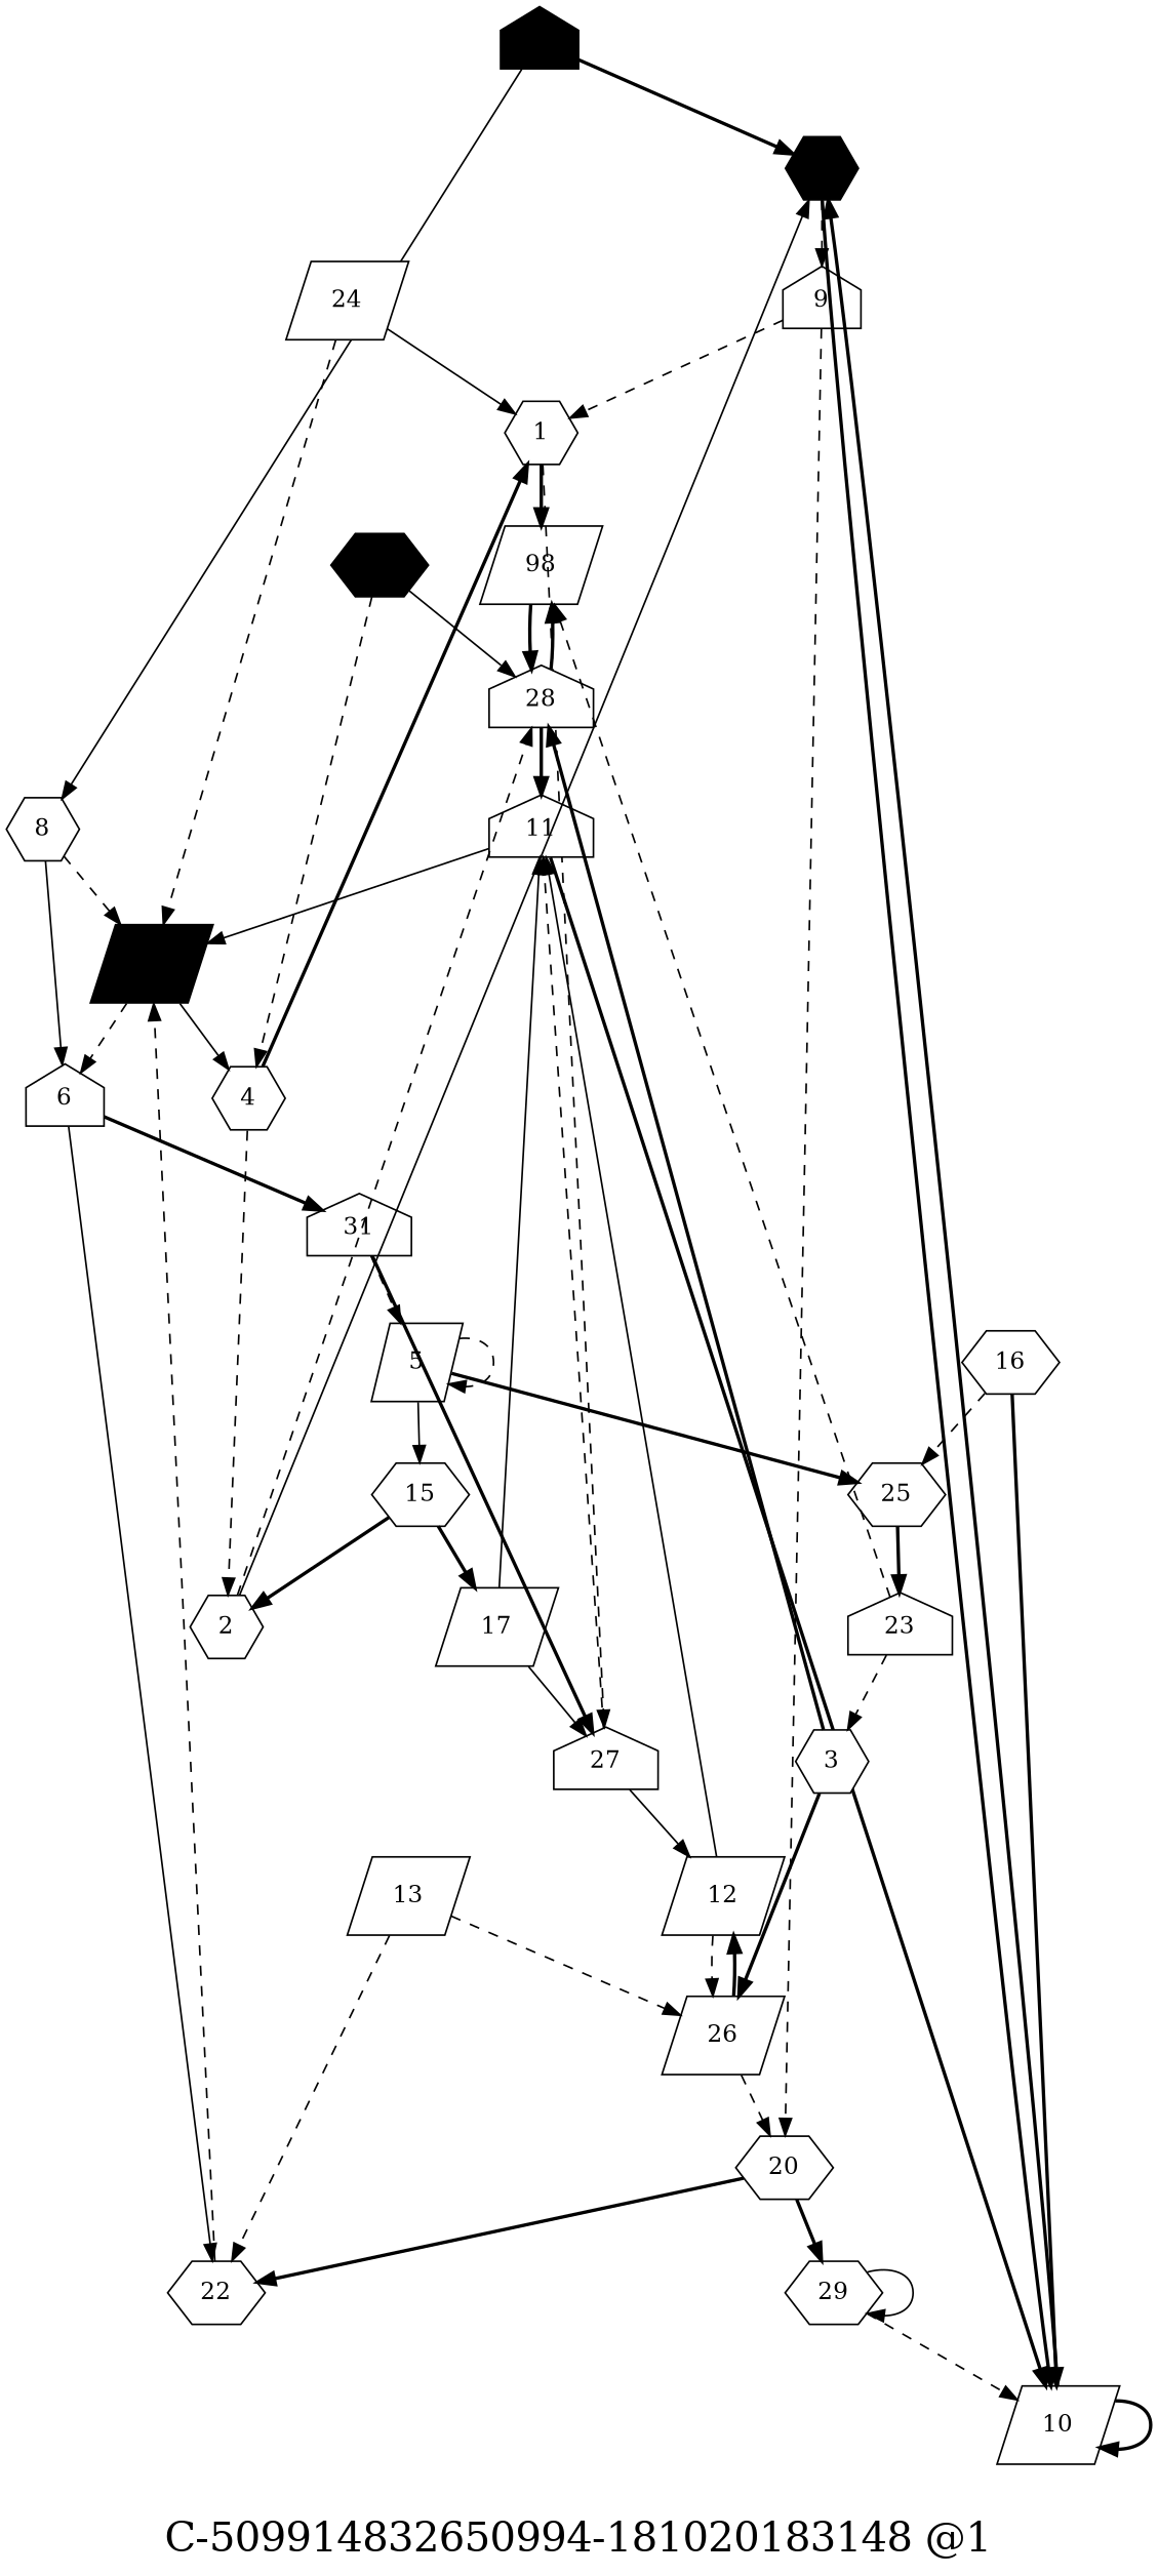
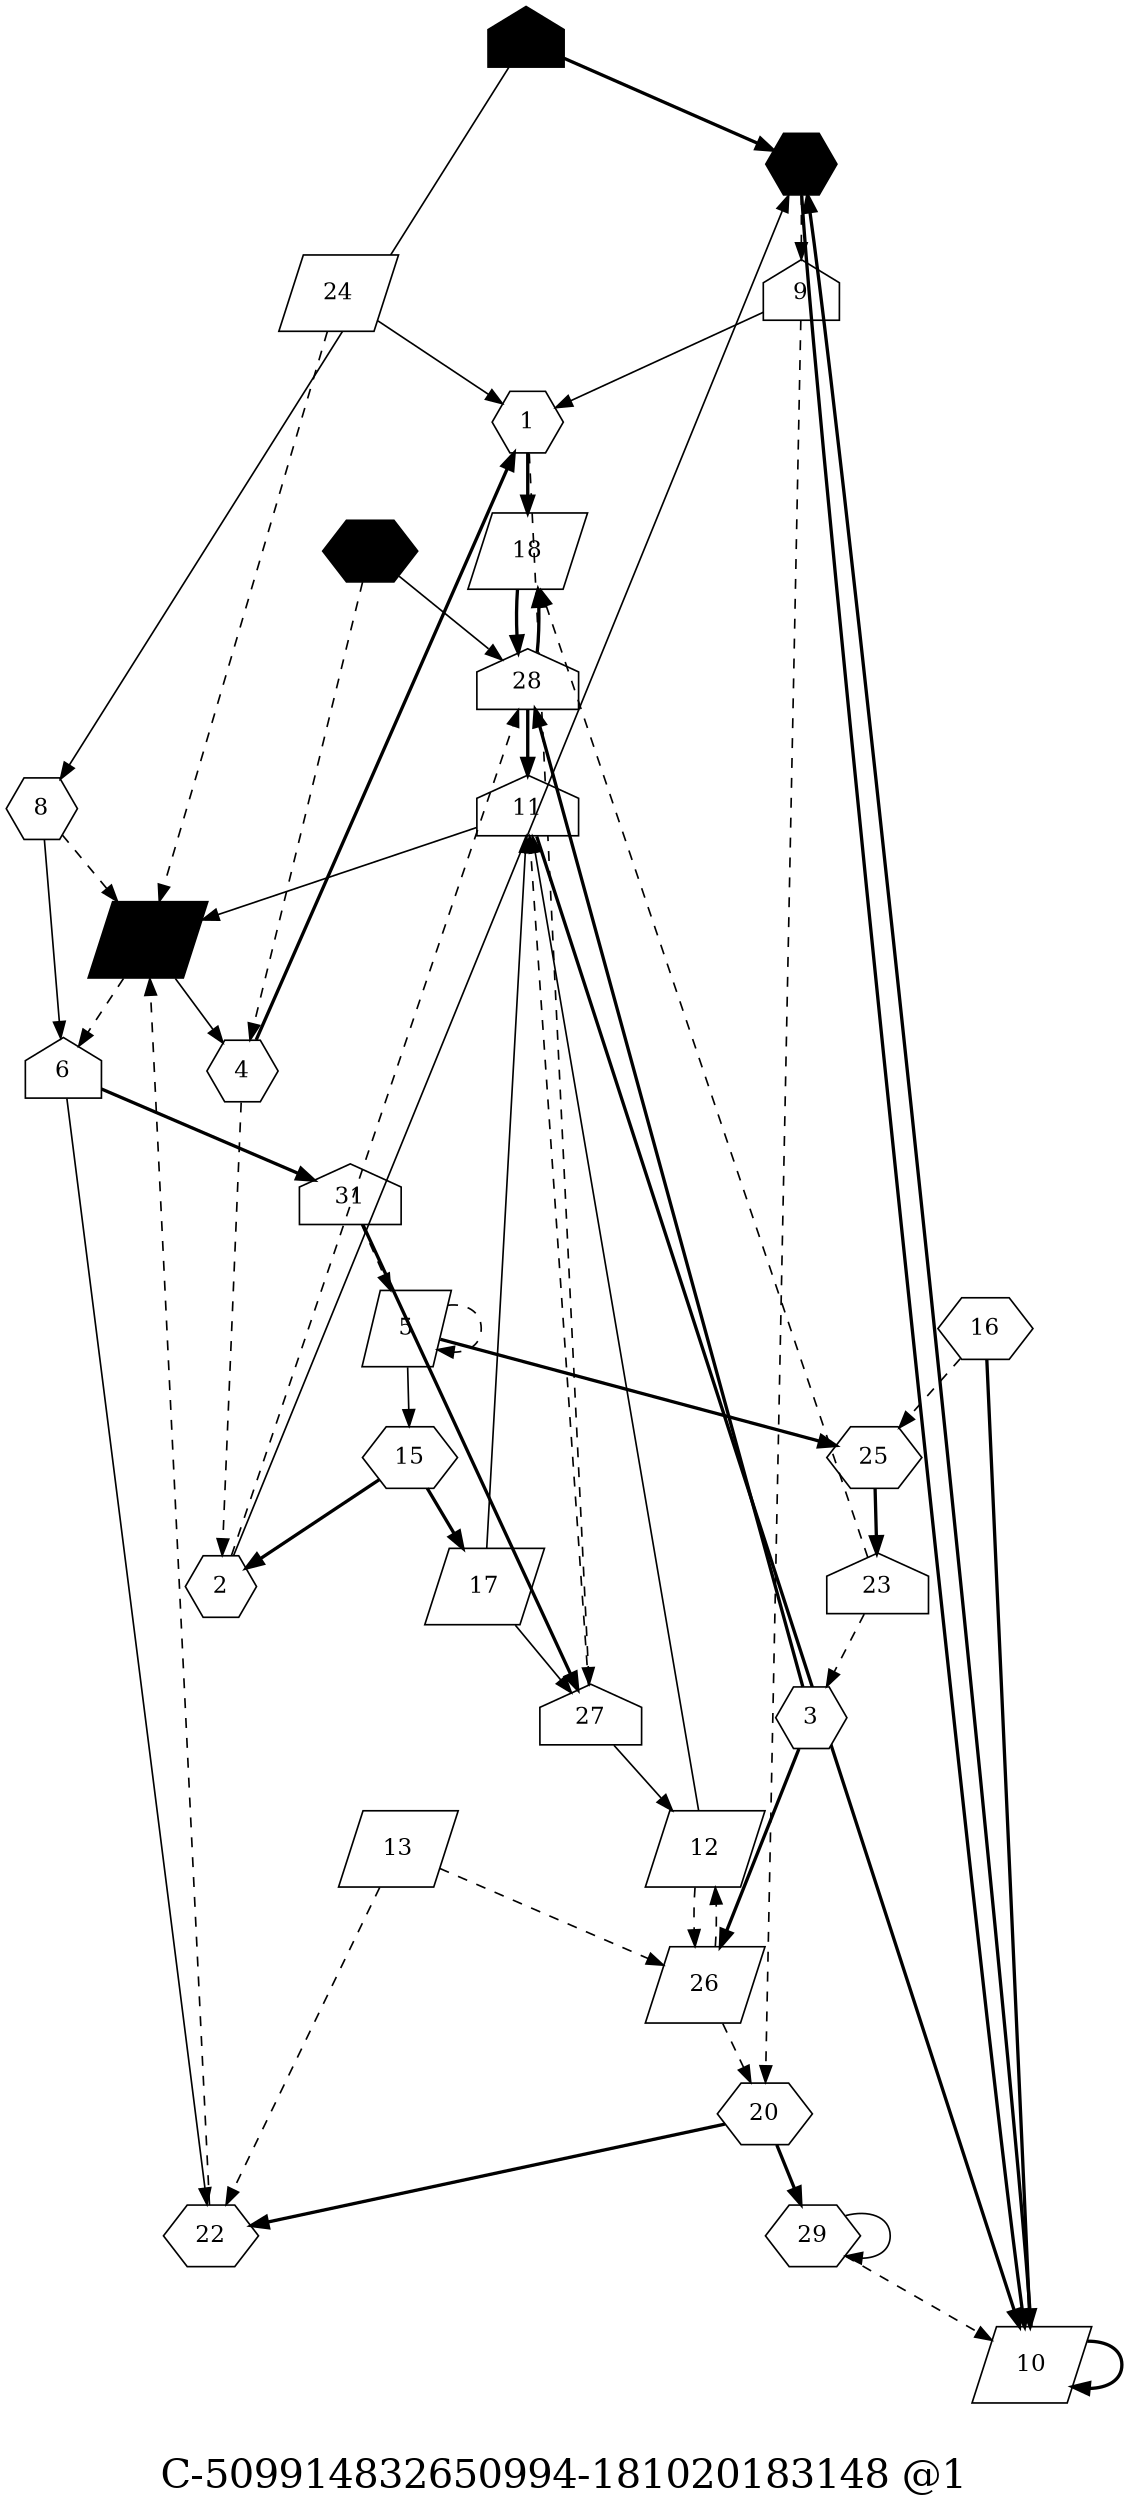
  digraph {
    fontsize=24
    label="\nC-509914832650994-181020183148 @1\n"
    splines=false
    node [fillcolor=white shape=hexagon style=filled]
    edge [style=bold]
    0 [fillcolor=black height=0.2 shape=house width=0.2]
    7 [fillcolor=black height=0.2 width=0.2]
    8 [height=0.2 width=0.2]
    9 [height=0.2 shape=house width=0.2]
    10 [height=0.2 shape=parallelogram width=0.2]
    6 [height=0.2 shape=house width=0.2]
    19 [fillcolor=black height=0.2 shape=parallelogram width=0.2]
    1 [height=0.2 width=0.2]
-   18 [height=0.2 shape=parallelogram width=0.2 label=98]
+   18 [height=0.2 shape=parallelogram width=0.2]
    27 [height=0.2 shape=house width=0.2]
    28 [height=0.2 shape=house width=0.2]
    11 [height=0.2 shape=house width=0.2]
    12 [height=0.2 shape=parallelogram width=0.2]
    2 [height=0.2 width=0.2]
    3 [height=0.2 width=0.2]
    26 [height=0.2 shape=parallelogram width=0.2]
    20 [height=0.2 width=0.2]
    4 [height=0.2 width=0.2]
    5 [height=0.2 shape=parallelogram width=0.2]
    15 [height=0.2 width=0.2]
    25 [height=0.2 width=0.2]
    17 [height=0.2 shape=parallelogram width=0.2]
    22 [height=0.2 width=0.2]
    31 [height=0.2 shape=house width=0.2]
    29 [height=0.2 width=0.2]
    13 [height=0.2 shape=parallelogram width=0.2]
    14 [fillcolor=black height=0.2 width=0.2]
    16 [height=0.2 width=0.2]
    23 [height=0.2 shape=house width=0.2]
    24 [height=0.2 shape=parallelogram width=0.2]
    0 -> 7
    0 -> 8 [style=solid]
    7 -> 9 [style=dashed]
    7 -> 10
    8 -> 6 [style=solid]
    8 -> 19 [style=dashed]
-   9 -> 1 [style=dashed]
+   9 -> 1 [style=solid]
    9 -> 20 [style=dashed]
    10 -> 7
    10 -> 10
    6 -> 22 [style=solid]
    6 -> 31
    19 -> 6 [style=dashed]
    19 -> 4 [style=solid]
    1 -> 18
    1 -> 27 [style=dashed]
    18 -> 28
    27 -> 11 [style=dashed]
    27 -> 12 [style=solid]
    28 -> 18
    28 -> 11
    11 -> 10
    11 -> 19 [style=solid]
    12 -> 11 [style=solid]
    12 -> 26 [style=dashed]
    2 -> 7 [style=solid]
    2 -> 28 [style=dashed]
    3 -> 28
    3 -> 26
-   26 -> 12
+   26 -> 12 [style=dashed]
    26 -> 20 [style=dashed]
    20 -> 22
    20 -> 29
    4 -> 1
    4 -> 2 [style=dashed]
    5 -> 5 [style=dashed]
    5 -> 15 [style=solid]
    5 -> 25
    15 -> 2
    15 -> 17
    25 -> 23
    17 -> 27 [style=solid]
    17 -> 11 [style=solid]
    22 -> 19 [style=dashed]
    31 -> 27
    31 -> 5 [style=dashed]
    29 -> 10 [style=dashed]
    29 -> 29 [style=solid]
    13 -> 26 [style=dashed]
    13 -> 22 [style=dashed]
    14 -> 28 [style=solid]
    14 -> 4 [style=dashed]
    16 -> 10
    16 -> 25 [style=dashed]
    23 -> 18 [style=dashed]
    23 -> 3 [style=dashed]
    24 -> 19 [style=dashed]
    24 -> 1 [style=solid]
  }
